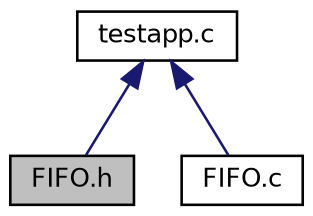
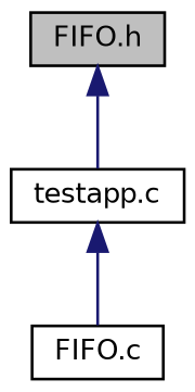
  digraph {
    node [color=black fillcolor=white fontname=Helvetica fontsize=10 shape=record style=filled]
    edge [color=midnightblue dir=back fontname=Helvetica fontsize=10 labelfontname=Helvetica labelfontsize=10 style=solid]
    n1 [fillcolor=grey75 fontcolor=black height=0.2 label="FIFO.h" width=0.4]
    n2 [height=0.2 label="testapp.c" width=0.4]
    n3 [height=0.2 label="FIFO.c" width=0.4]
-   n2 -> n1
+   n1 -> n2
    n2 -> n3
  }
